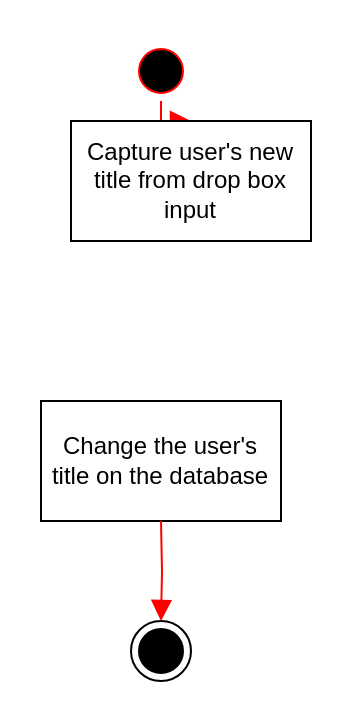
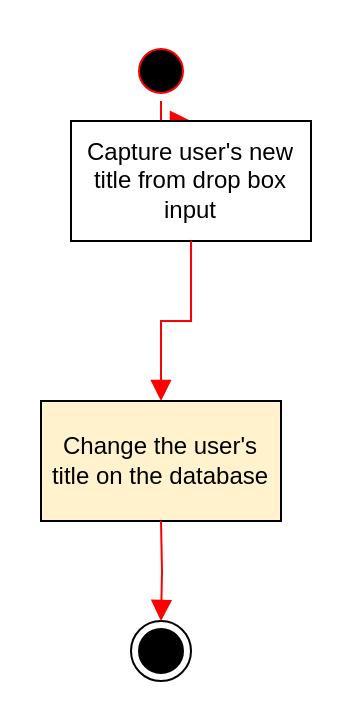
  <mxCell id="0" />
  <mxCell id="1" parent="0" />
  <mxCell id="2" value="" style="ellipse;html=1;shape=startState;fillColor=light-dark(#000000,#000000);strokeColor=light-dark(#FF0000,#FFFFFF);" vertex="1" parent="1"><mxGeometry x="65" y="20" width="30" height="30" as="geometry" /></mxCell>
  <mxCell id="3" value="" style="edgeStyle=orthogonalEdgeStyle;html=1;verticalAlign=bottom;endArrow=block;endSize=8;strokeColor=light-dark(#FF0000,#000000);rounded=0;endFill=1;entryX=0.5;entryY=0;entryDx=0;entryDy=0;" edge="1" source="2" parent="1" target="4"><mxGeometry relative="1" as="geometry"><mxPoint x="80" y="120" as="targetPoint" /></mxGeometry></mxCell>
  <mxCell id="4" value="Capture user's new title from drop box input" style="rounded=0;whiteSpace=wrap;html=1;" vertex="1" parent="1"><mxGeometry x="35" y="60" width="120" height="60" as="geometry" /></mxCell>
- <mxCell id="6" value="Change the user's title on the database" style="rounded=0;whiteSpace=wrap;html=1;" vertex="1" parent="1"><mxGeometry x="20" y="200" width="120" height="60" as="geometry" /></mxCell>
+ <mxCell id="5" value="" style="edgeStyle=orthogonalEdgeStyle;html=1;verticalAlign=bottom;endArrow=block;endSize=8;strokeColor=light-dark(#FF0000,#000000);rounded=0;endFill=1;entryX=0.5;entryY=0;entryDx=0;entryDy=0;exitX=0.5;exitY=1;exitDx=0;exitDy=0;" edge="1" parent="1" target="6" source="4"><mxGeometry relative="1" as="geometry"><mxPoint x="80" y="230" as="targetPoint" /><mxPoint x="80" y="160" as="sourcePoint" /></mxGeometry></mxCell>
+ <mxCell id="6" value="Change the user's title on the database" style="rounded=0;whiteSpace=wrap;html=1;fillColor=#fff2cc;" vertex="1" parent="1"><mxGeometry x="20" y="200" width="120" height="60" as="geometry" /></mxCell>
  <mxCell id="7" value="" style="ellipse;html=1;shape=endState;fillColor=#000000;strokeColor=light-dark(#000000,#000000);" vertex="1" parent="1"><mxGeometry x="65" y="310" width="30" height="30" as="geometry" /></mxCell>
  <mxCell id="8" value="" style="edgeStyle=orthogonalEdgeStyle;html=1;verticalAlign=bottom;endArrow=block;endSize=8;strokeColor=light-dark(#FF0000,#000000);rounded=0;endFill=1;entryX=0.5;entryY=0;entryDx=0;entryDy=0;exitX=0.5;exitY=1;exitDx=0;exitDy=0;" edge="1" parent="1" target="7"><mxGeometry relative="1" as="geometry"><mxPoint x="80" y="330" as="targetPoint" /><mxPoint x="80" y="260" as="sourcePoint" /></mxGeometry></mxCell>
